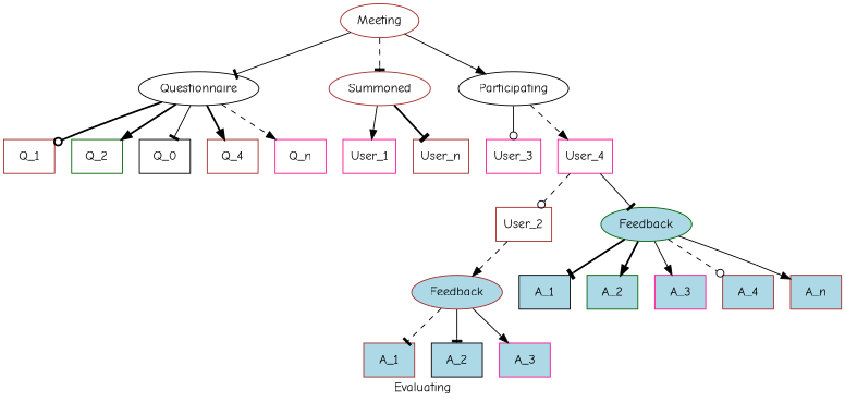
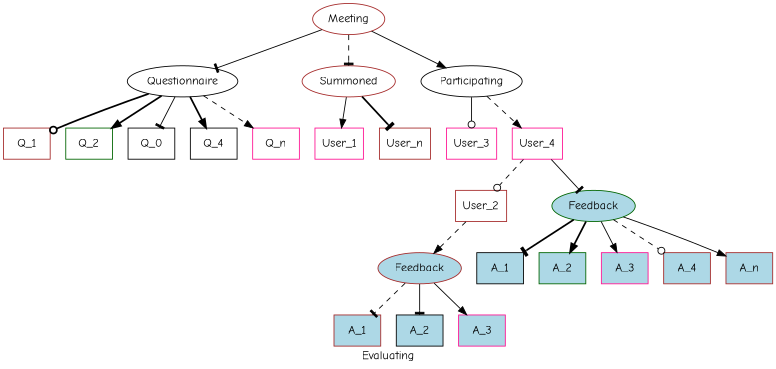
  digraph {
    fontname="Comic Neue"
    label=Evaluating
    rankdir=TB
    node [color=brown fontname="Comic Neue" shape=rectangle]
    edge [arrowhead=normal fontname="Comic Neue" style=solid]
    Meeting [shape=""]
    Questionnaire [color=black shape=""]
    Summoned [shape=""]
    Participating [color=black shape=""]
    Q_1
    Q_2 [color=darkgreen]
    n7 [color=black label=Q_0]
-   Q_4
+   Q_4 [color=black]
    Q_n [color=deeppink]
    User_1 [color=deeppink]
    User_n
    User_3 [color=deeppink]
    User_4 [color=deeppink]
    n14 [fillcolor=lightblue label=Feedback style=filled shape=""]
    User_2
    n16 [color=darkgreen fillcolor=lightblue label=Feedback style=filled shape=""]
    n17 [fillcolor=lightblue label=A_1 style=filled]
    n18 [color=black fillcolor=lightblue label=A_2 style=filled]
    n19 [color=deeppink fillcolor=lightblue label=A_3 style=filled]
    n20 [color=black fillcolor=lightblue label=A_1 style=filled]
    n21 [color=darkgreen fillcolor=lightblue label=A_2 style=filled]
    n22 [color=deeppink fillcolor=lightblue label=A_3 style=filled]
    n23 [fillcolor=lightblue label=A_4 style=filled]
    n24 [fillcolor=lightblue label=A_n style=filled]
    Meeting -> Questionnaire [arrowhead=tee]
    Meeting -> Summoned [arrowhead=tee style=dashed]
    Meeting -> Participating
    Questionnaire -> Q_1 [arrowhead=odot style=bold]
    Questionnaire -> Q_2 [style=bold]
    Questionnaire -> n7 [arrowhead=tee]
    Questionnaire -> Q_4 [style=bold]
    Questionnaire -> Q_n [style=dashed]
    Summoned -> User_1
    Summoned -> User_n [arrowhead=tee style=bold]
    Participating -> User_3 [arrowhead=odot]
    Participating -> User_4 [style=dashed]
    User_4 -> User_2 [arrowhead=odot style=dashed]
    User_4 -> n16 [arrowhead=tee]
    n14 -> n17 [arrowhead=tee style=dashed]
    n14 -> n18 [arrowhead=tee]
    n14 -> n19
    User_2 -> n14 [style=dashed]
    n16 -> n20 [arrowhead=tee style=bold]
    n16 -> n21 [style=bold]
    n16 -> n22
    n16 -> n23 [arrowhead=odot style=dashed]
    n16 -> n24
  }
